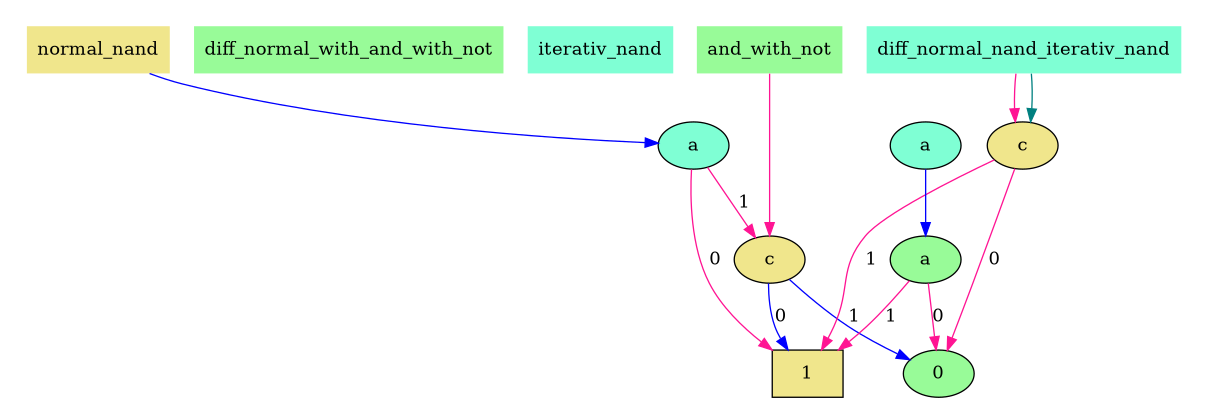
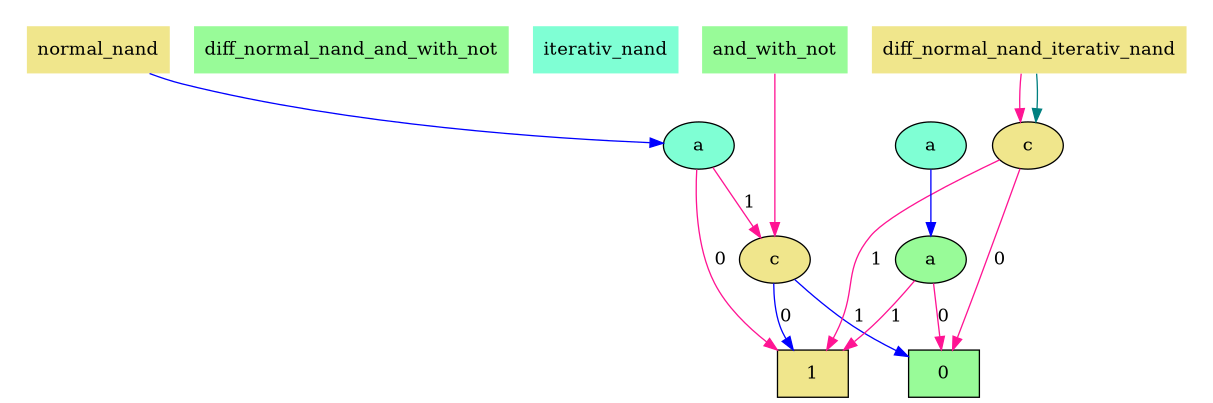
  digraph {
    node [fillcolor=khaki style=filled]
    edge [color=deeppink]
    normal_nand [shape=plaintext]
    and_with_not [fillcolor=palegreen shape=plaintext]
    iterativ_nand [fillcolor=aquamarine shape=plaintext]
-   diff_normal_nand_and_with_not [fillcolor=palegreen shape=plaintext label=diff_normal_with_and_with_not]
-   diff_normal_nand_iterativ_nand [fillcolor=aquamarine shape=plaintext]
+   diff_normal_nand_and_with_not [fillcolor=palegreen shape=plaintext]
+   diff_normal_nand_iterativ_nand [shape=plaintext]
    n6 [fillcolor=aquamarine label=a]
    n7 [label=c]
    n8 [label=c]
    n9 [label=1 shape=box]
-   n10 [fillcolor=palegreen label=0 shape=ellipse]
+   n10 [fillcolor=palegreen label=0 shape=box]
    n11 [fillcolor=palegreen label=a]
    a [fillcolor=aquamarine]
    subgraph cluster_1 {
      style=invis
      normal_nand
      and_with_not
      iterativ_nand
      diff_normal_nand_and_with_not
      diff_normal_nand_iterativ_nand
    }
    normal_nand -> n6 [color=blue]
    and_with_not -> n7
    diff_normal_nand_iterativ_nand -> n8
    diff_normal_nand_iterativ_nand -> n8 [color=teal]
    n6 -> n7 [label=1]
    n6 -> n9 [label=0]
    n7 -> n9 [color=blue label=0]
    n7 -> n10 [color=blue label=1]
    n8 -> n9 [label=1]
    n8 -> n10 [label=0]
    n11 -> n9 [label=1]
    n11 -> n10 [label=0]
    a -> n11 [color=blue]
  }
